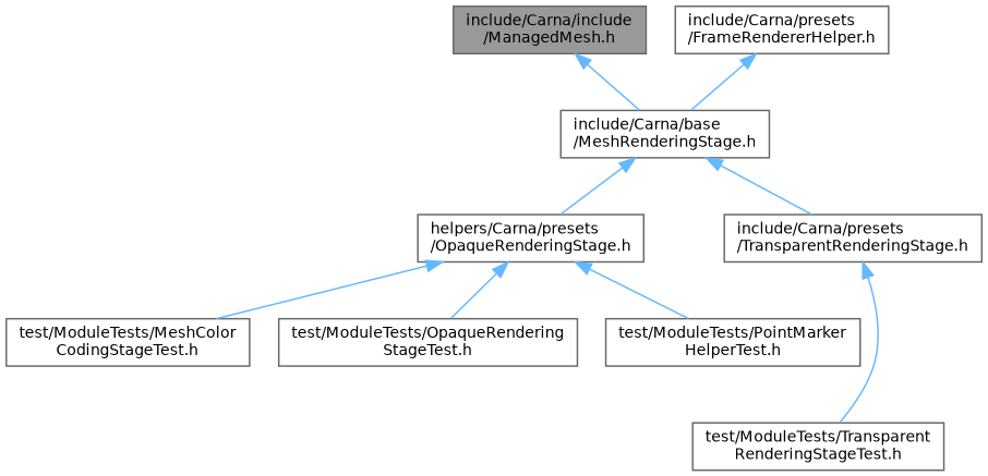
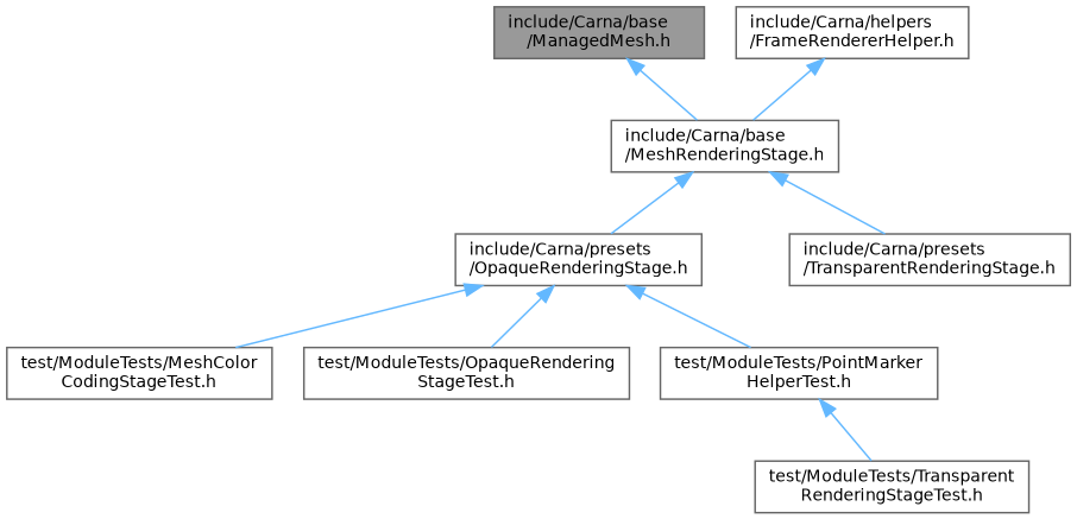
  digraph {
    node [color=grey40 fillcolor=white fontname=Helvetica fontsize=10 shape=box style=filled]
    edge [color=steelblue1 dir=back fontname=Helvetica fontsize=10 labelfontname=Helvetica labelfontsize=10 style=solid]
-   n1 [color=gray40 fillcolor=grey60 fontcolor=black height=0.2 label="include/Carna/include\l/ManagedMesh.h" width=0.4]
+   n1 [color=gray40 fillcolor=grey60 fontcolor=black height=0.2 label="include/Carna/base\l/ManagedMesh.h" width=0.4]
    n2 [height=0.2 label="include/Carna/base\l/MeshRenderingStage.h" width=0.4]
-   n3 [height=0.2 label="helpers/Carna/presets\l/OpaqueRenderingStage.h" width=0.4]
+   n3 [height=0.2 label="include/Carna/presets\l/OpaqueRenderingStage.h" width=0.4]
    n4 [height=0.2 label="include/Carna/presets\l/TransparentRenderingStage.h" width=0.4]
-   n5 [height=0.2 label="include/Carna/presets\l/FrameRendererHelper.h" width=0.4]
+   n5 [height=0.2 label="include/Carna/helpers\l/FrameRendererHelper.h" width=0.4]
    n6 [height=0.2 label="test/ModuleTests/MeshColor\lCodingStageTest.h" width=0.4]
    n7 [height=0.2 label="test/ModuleTests/OpaqueRendering\lStageTest.h" width=0.4]
    n8 [height=0.2 label="test/ModuleTests/PointMarker\lHelperTest.h" width=0.4]
    n9 [height=0.2 label="test/ModuleTests/Transparent\lRenderingStageTest.h" width=0.4]
    n1 -> n2
    n2 -> n3
    n2 -> n4
    n3 -> n6
    n3 -> n7
    n3 -> n8
-   n4 -> n9
+   n8 -> n9
    n5 -> n2
  }
